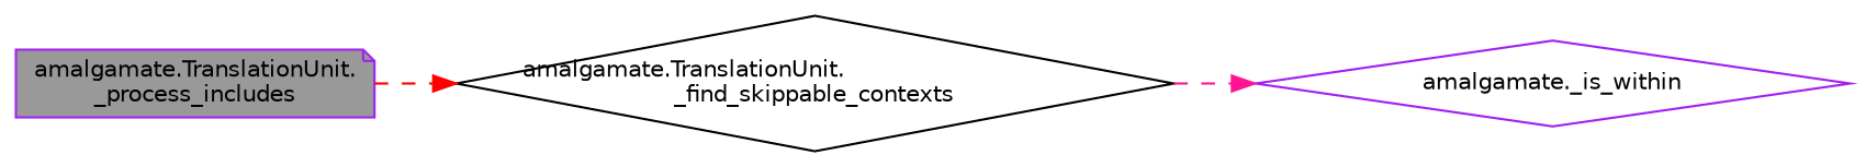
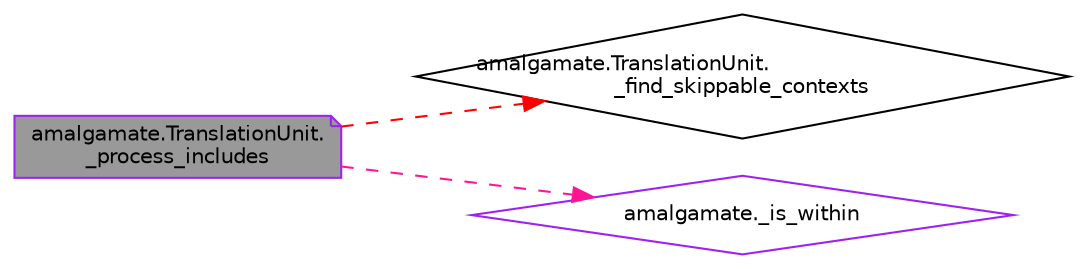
  digraph {
    rankdir=LR
    node [color=purple fillcolor=white fontname=Helvetica fontsize=10 shape=diamond style=filled]
    edge [fontname=Helvetica fontsize=10 labelfontname=Helvetica labelfontsize=10 style=dashed]
    n1 [fillcolor=grey60 fontcolor=black height=0.2 label="amalgamate.TranslationUnit.\l_process_includes" shape=note width=0.4]
    n2 [color=black height=0.2 label="amalgamate.TranslationUnit.\l_find_skippable_contexts" width=0.4]
    n3 [height=0.2 label="amalgamate._is_within" width=0.4]
    n1 -> n2 [color=red]
-   n2 -> n3 [color=deeppink]
+   n1 -> n3 [color=deeppink]
  }
